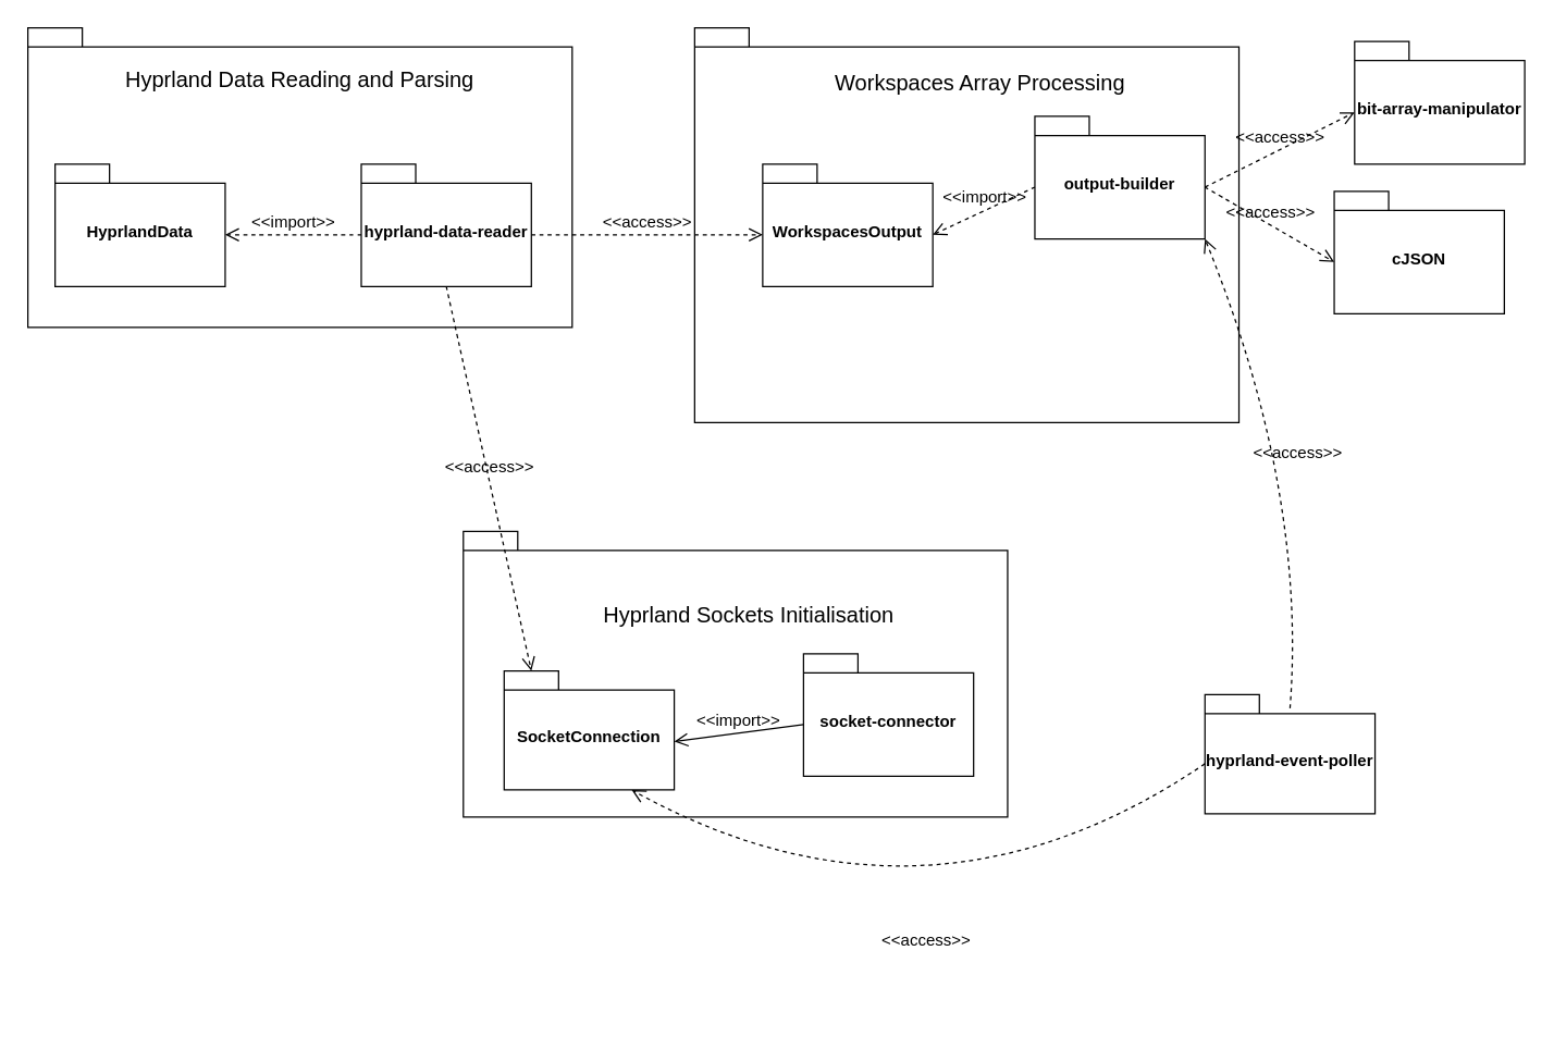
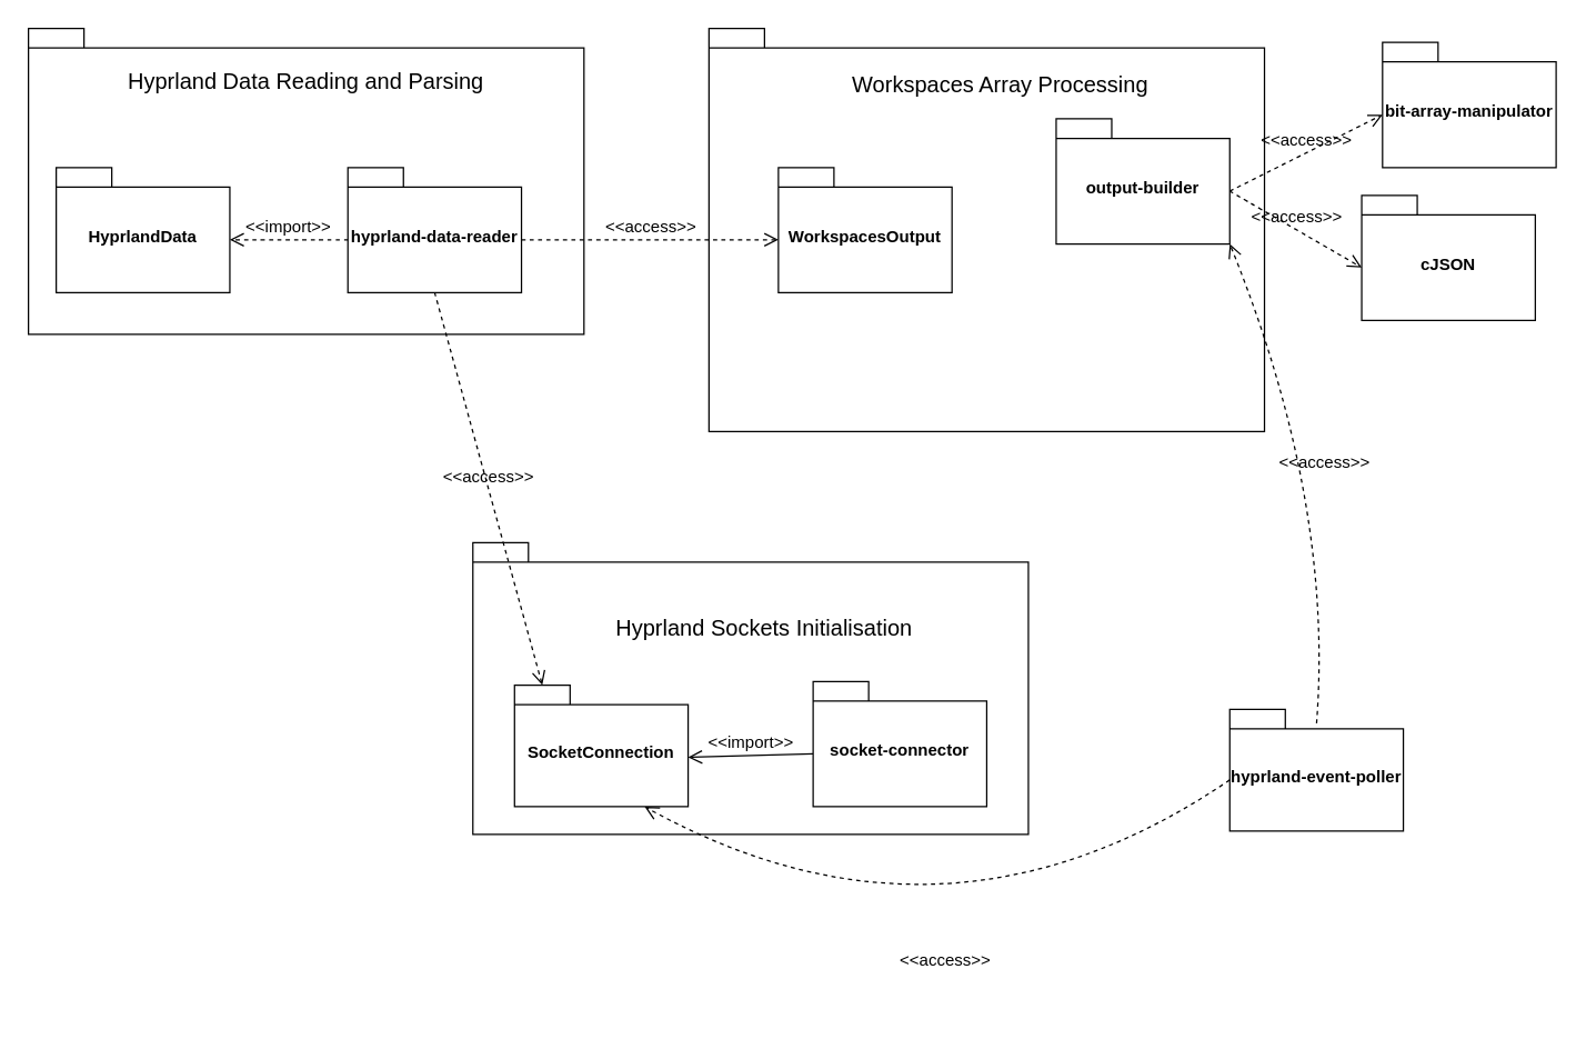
  <mxCell id="0" />
  <mxCell id="1" parent="0" />
  <mxCell id="2" value="" style="group" vertex="1" connectable="0" parent="1"><mxGeometry x="340" y="390" width="400" height="350" as="geometry" /></mxCell>
  <mxCell id="3" value="" style="verticalLabelPosition=middle;shape=folder;fontStyle=1;spacingTop=10;tabWidth=40;tabHeight=14;tabPosition=left;html=1;whiteSpace=wrap;" vertex="1" parent="2"><mxGeometry width="400" height="210" as="geometry" /></mxCell>
  <mxCell id="4" value="Hyprland Sockets Initialisation" style="text;html=1;align=center;verticalAlign=middle;whiteSpace=wrap;rounded=0;fontSize=16;" vertex="1" parent="2"><mxGeometry x="90" y="38.043" width="240" height="45.652" as="geometry" /></mxCell>
  <mxCell id="5" value="SocketConnection" style="shape=folder;fontStyle=1;spacingTop=10;tabWidth=40;tabHeight=14;tabPosition=left;html=1;whiteSpace=wrap;" vertex="1" parent="2"><mxGeometry x="30" y="102.503" width="125" height="87.5" as="geometry" /></mxCell>
  <mxCell id="6" value="&amp;lt;&amp;lt;import&amp;gt;&amp;gt;" style="endArrow=open;startArrow=none;endFill=0;startFill=0;endSize=8;html=1;verticalAlign=bottom;dashed=0;labelBackgroundColor=none;rounded=0;fontSize=12;curved=1;entryX=0;entryY=0;entryDx=125;entryDy=52;entryPerimeter=0;exitX=0;exitY=0;exitDx=0;exitDy=52;exitPerimeter=0;" edge="1" parent="1" source="7" target="5"><mxGeometry width="160" relative="1" as="geometry"><mxPoint x="590" y="542" as="sourcePoint" /><mxPoint x="620" y="430" as="targetPoint" /></mxGeometry></mxCell>
- <mxCell id="7" value="socket-connector" style="shape=folder;fontStyle=1;spacingTop=10;tabWidth=40;tabHeight=14;tabPosition=left;html=1;whiteSpace=wrap;" vertex="1" parent="1"><mxGeometry x="590" y="480" width="125" height="90" as="geometry" /></mxCell>
+ <mxCell id="7" value="socket-connector" style="shape=folder;fontStyle=1;spacingTop=10;tabWidth=40;tabHeight=14;tabPosition=left;html=1;whiteSpace=wrap;" vertex="1" parent="1"><mxGeometry x="585" y="490" width="125" height="90" as="geometry" /></mxCell>
  <mxCell id="8" value="" style="group" vertex="1" connectable="0" parent="1"><mxGeometry x="510" y="20" width="400" height="290" as="geometry" /></mxCell>
  <mxCell id="9" value="" style="verticalLabelPosition=middle;shape=folder;fontStyle=1;spacingTop=10;tabWidth=40;tabHeight=14;tabPosition=left;html=1;whiteSpace=wrap;" vertex="1" parent="8"><mxGeometry width="400" height="290" as="geometry" /></mxCell>
  <mxCell id="10" value="Workspaces Array Processing" style="text;html=1;align=center;verticalAlign=middle;whiteSpace=wrap;rounded=0;fontSize=16;" vertex="1" parent="8"><mxGeometry x="90" y="25" width="240" height="30" as="geometry" /></mxCell>
  <mxCell id="11" value="output-builder" style="shape=folder;fontStyle=1;spacingTop=10;tabWidth=40;tabHeight=14;tabPosition=left;html=1;whiteSpace=wrap;" vertex="1" parent="8"><mxGeometry x="250" y="65" width="125" height="90" as="geometry" /></mxCell>
  <mxCell id="12" value="WorkspacesOutput" style="shape=folder;fontStyle=1;spacingTop=10;tabWidth=40;tabHeight=14;tabPosition=left;html=1;whiteSpace=wrap;" vertex="1" parent="8"><mxGeometry x="50" y="100" width="125" height="90" as="geometry" /></mxCell>
- <mxCell id="13" value="&amp;lt;&amp;lt;import&amp;gt;&amp;gt;" style="endArrow=open;startArrow=none;endFill=0;startFill=0;endSize=8;html=1;verticalAlign=bottom;dashed=1;labelBackgroundColor=none;rounded=0;fontSize=12;curved=1;entryX=0;entryY=0;entryDx=125.0;entryDy=52;entryPerimeter=0;exitX=0;exitY=0;exitDx=0;exitDy=52;exitPerimeter=0;" edge="1" parent="8" source="11" target="12"><mxGeometry width="160" relative="1" as="geometry"><mxPoint x="260" y="117" as="sourcePoint" /><mxPoint x="185" y="162" as="targetPoint" /></mxGeometry></mxCell>
  <mxCell id="14" value="cJSON" style="shape=folder;fontStyle=1;spacingTop=10;tabWidth=40;tabHeight=14;tabPosition=left;html=1;whiteSpace=wrap;" vertex="1" parent="1"><mxGeometry x="980" y="140" width="125" height="90" as="geometry" /></mxCell>
  <mxCell id="15" value="bit-array-manipulator" style="shape=folder;fontStyle=1;spacingTop=10;tabWidth=40;tabHeight=14;tabPosition=left;html=1;whiteSpace=wrap;" vertex="1" parent="1"><mxGeometry x="995" y="30" width="125" height="90" as="geometry" /></mxCell>
  <mxCell id="16" value="&amp;lt;&amp;lt;access&amp;gt;&amp;gt;" style="endArrow=open;startArrow=none;endFill=0;startFill=0;endSize=8;html=1;verticalAlign=bottom;dashed=1;labelBackgroundColor=none;rounded=0;fontSize=12;curved=1;entryX=0;entryY=0;entryDx=0;entryDy=52;entryPerimeter=0;exitX=0;exitY=0;exitDx=125;exitDy=52;exitPerimeter=0;" edge="1" parent="1" source="11" target="14"><mxGeometry width="160" relative="1" as="geometry"><mxPoint x="1050" y="54.7" as="sourcePoint" /><mxPoint x="950" y="54.7" as="targetPoint" /></mxGeometry></mxCell>
  <mxCell id="17" value="&amp;lt;&amp;lt;access&amp;gt;&amp;gt;" style="endArrow=open;startArrow=none;endFill=0;startFill=0;endSize=8;html=1;verticalAlign=bottom;dashed=1;labelBackgroundColor=none;rounded=0;fontSize=12;curved=1;entryX=0;entryY=0;entryDx=0;entryDy=52;entryPerimeter=0;exitX=0;exitY=0;exitDx=125.0;exitDy=52;exitPerimeter=0;" edge="1" parent="1" source="11" target="15"><mxGeometry width="160" relative="1" as="geometry"><mxPoint x="875" y="147" as="sourcePoint" /><mxPoint x="990" y="202" as="targetPoint" /></mxGeometry></mxCell>
  <mxCell id="18" value="" style="group" vertex="1" connectable="0" parent="1"><mxGeometry x="20" y="20" width="400" height="220" as="geometry" /></mxCell>
  <mxCell id="19" value="" style="verticalLabelPosition=middle;shape=folder;fontStyle=1;spacingTop=10;tabWidth=40;tabHeight=14;tabPosition=left;html=1;whiteSpace=wrap;" vertex="1" parent="18"><mxGeometry width="400" height="220.0" as="geometry" /></mxCell>
  <mxCell id="20" value="Hyprland Data Reading and Parsing" style="text;html=1;align=center;verticalAlign=middle;whiteSpace=wrap;rounded=0;fontSize=16;" vertex="1" parent="18"><mxGeometry x="50" y="23.913" width="300" height="28.696" as="geometry" /></mxCell>
  <mxCell id="21" value="HyprlandData" style="shape=folder;fontStyle=1;spacingTop=10;tabWidth=40;tabHeight=14;tabPosition=left;html=1;whiteSpace=wrap;" vertex="1" parent="1"><mxGeometry x="40" y="120" width="125" height="90" as="geometry" /></mxCell>
  <mxCell id="22" value="&amp;lt;&amp;lt;import&amp;gt;&amp;gt;" style="endArrow=open;startArrow=none;endFill=0;startFill=0;endSize=8;html=1;verticalAlign=bottom;dashed=1;labelBackgroundColor=none;rounded=0;fontSize=12;curved=1;entryX=0;entryY=0;entryDx=125;entryDy=52;entryPerimeter=0;exitX=0;exitY=0;exitDx=0;exitDy=52;exitPerimeter=0;" edge="1" parent="1" source="23" target="21"><mxGeometry width="160" relative="1" as="geometry"><mxPoint x="270" y="172" as="sourcePoint" /><mxPoint x="300" y="60" as="targetPoint" /></mxGeometry></mxCell>
- <mxCell id="23" value="hyprland-data-reader" style="shape=folder;fontStyle=1;spacingTop=10;tabWidth=40;tabHeight=14;tabPosition=left;html=1;whiteSpace=wrap;" vertex="1" parent="1"><mxGeometry x="265" y="120" width="125" height="90" as="geometry" /></mxCell>
+ <mxCell id="23" value="hyprland-data-reader" style="shape=folder;fontStyle=1;spacingTop=10;tabWidth=40;tabHeight=14;tabPosition=left;html=1;whiteSpace=wrap;" vertex="1" parent="1"><mxGeometry x="250" y="120" width="125" height="90" as="geometry" /></mxCell>
  <mxCell id="24" value="&amp;lt;&amp;lt;access&amp;gt;&amp;gt;" style="endArrow=open;startArrow=none;endFill=0;startFill=0;endSize=8;html=1;verticalAlign=bottom;dashed=1;labelBackgroundColor=none;rounded=0;fontSize=12;curved=1;entryX=0;entryY=0;entryDx=0;entryDy=52;entryPerimeter=0;exitX=0;exitY=0;exitDx=125;exitDy=52;exitPerimeter=0;" edge="1" parent="1" source="23" target="12"><mxGeometry x="0.002" width="160" relative="1" as="geometry"><mxPoint x="430" y="-45" as="sourcePoint" /><mxPoint x="525" y="-100" as="targetPoint" /><mxPoint as="offset" /></mxGeometry></mxCell>
  <mxCell id="25" value="&amp;lt;&amp;lt;access&amp;gt;&amp;gt;" style="endArrow=open;startArrow=none;endFill=0;startFill=0;endSize=8;html=1;verticalAlign=bottom;dashed=1;labelBackgroundColor=none;rounded=0;fontSize=12;curved=1;entryX=0;entryY=0;entryDx=20;entryDy=0;entryPerimeter=0;exitX=0.5;exitY=1;exitDx=0;exitDy=0;exitPerimeter=0;" edge="1" parent="1" source="23" target="5"><mxGeometry x="0.002" width="160" relative="1" as="geometry"><mxPoint x="242.5" y="320" as="sourcePoint" /><mxPoint x="412.5" y="320" as="targetPoint" /><mxPoint as="offset" /></mxGeometry></mxCell>
  <mxCell id="26" value="hyprland-event-poller" style="shape=folder;fontStyle=1;spacingTop=10;tabWidth=40;tabHeight=14;tabPosition=left;html=1;whiteSpace=wrap;" vertex="1" parent="1"><mxGeometry x="885" y="510.003" width="125" height="87.5" as="geometry" /></mxCell>
  <mxCell id="27" value="&amp;lt;&amp;lt;access&amp;gt;&amp;gt;" style="endArrow=open;startArrow=none;endFill=0;startFill=0;endSize=8;html=1;verticalAlign=bottom;dashed=1;labelBackgroundColor=none;rounded=0;fontSize=12;curved=1;entryX=0.75;entryY=1;entryDx=0;entryDy=0;entryPerimeter=0;exitX=0;exitY=0;exitDx=0;exitDy=50.75;exitPerimeter=0;" edge="1" parent="1" source="26" target="5"><mxGeometry x="0.002" width="160" relative="1" as="geometry"><mxPoint x="616.5" y="690" as="sourcePoint" /><mxPoint x="678.5" y="973" as="targetPoint" /><mxPoint as="offset" /><Array as="points"><mxPoint x="680" y="700" /></Array></mxGeometry></mxCell>
  <mxCell id="28" value="&amp;lt;&amp;lt;access&amp;gt;&amp;gt;" style="endArrow=open;startArrow=none;endFill=0;startFill=0;endSize=8;html=1;verticalAlign=bottom;dashed=1;labelBackgroundColor=none;rounded=0;fontSize=12;curved=1;entryX=0;entryY=0;entryDx=125;entryDy=90;entryPerimeter=0;exitX=0.5;exitY=0.114;exitDx=0;exitDy=0;exitPerimeter=0;" edge="1" parent="1" source="26" target="11"><mxGeometry x="0.002" width="160" relative="1" as="geometry"><mxPoint x="970" y="430" as="sourcePoint" /><mxPoint x="1032" y="713" as="targetPoint" /><mxPoint as="offset" /><Array as="points"><mxPoint x="960" y="360" /></Array></mxGeometry></mxCell>
